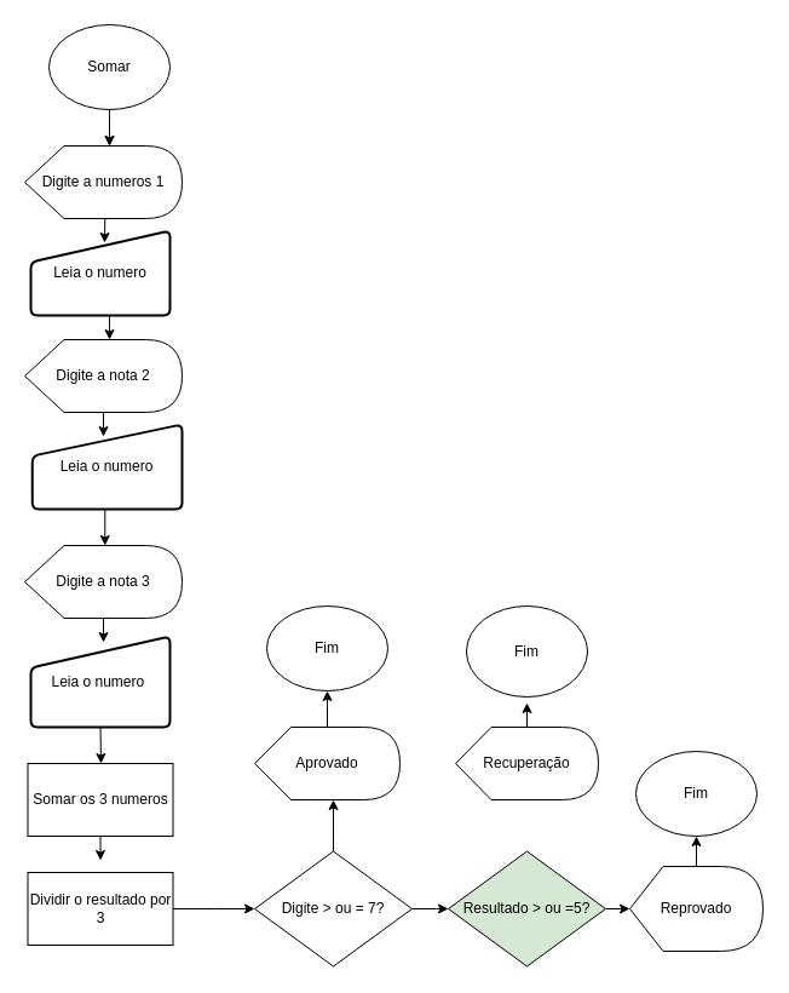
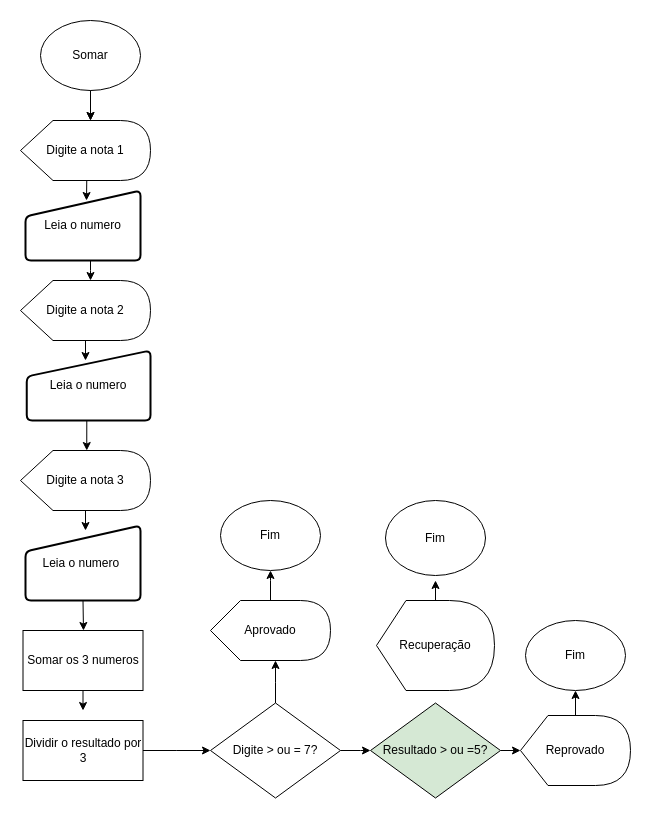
  <mxCell id="0" />
  <mxCell id="1" parent="0" />
  <mxCell id="2" style="edgeStyle=orthogonalEdgeStyle;rounded=0;orthogonalLoop=1;jettySize=auto;html=1;" edge="1" parent="1" source="3"><mxGeometry relative="1" as="geometry"><mxPoint x="90" y="120" as="targetPoint" /></mxGeometry></mxCell>
  <mxCell id="3" value="Somar&lt;br&gt;" style="ellipse;whiteSpace=wrap;html=1;" vertex="1" parent="1"><mxGeometry x="40" y="20" width="100" height="70" as="geometry" /></mxCell>
  <mxCell id="4" style="edgeStyle=orthogonalEdgeStyle;rounded=0;orthogonalLoop=1;jettySize=auto;html=1;exitX=0;exitY=0;exitDx=66.25;exitDy=60;exitPerimeter=0;" edge="1" parent="1" source="5"><mxGeometry relative="1" as="geometry"><mxPoint x="86" y="200" as="targetPoint" /></mxGeometry></mxCell>
- <mxCell id="5" value="Digite a numeros 1" style="shape=display;whiteSpace=wrap;html=1;" vertex="1" parent="1"><mxGeometry x="20" y="120" width="130" height="60" as="geometry" /></mxCell>
+ <mxCell id="5" value="Digite a nota 1" style="shape=display;whiteSpace=wrap;html=1;" vertex="1" parent="1"><mxGeometry x="20" y="120" width="130" height="60" as="geometry" /></mxCell>
  <mxCell id="6" style="edgeStyle=orthogonalEdgeStyle;rounded=0;orthogonalLoop=1;jettySize=auto;html=1;exitX=0.5;exitY=1;exitDx=0;exitDy=0;" edge="1" parent="1"><mxGeometry relative="1" as="geometry"><mxPoint x="90" y="280" as="targetPoint" /><mxPoint x="90" y="260" as="sourcePoint" /><Array as="points"><mxPoint x="90" y="270" /><mxPoint x="90" y="270" /></Array></mxGeometry></mxCell>
  <mxCell id="7" style="edgeStyle=orthogonalEdgeStyle;rounded=0;orthogonalLoop=1;jettySize=auto;html=1;" edge="1" parent="1" source="8"><mxGeometry relative="1" as="geometry"><mxPoint x="85" y="360" as="targetPoint" /></mxGeometry></mxCell>
  <mxCell id="8" value="Digite a nota 2" style="shape=display;whiteSpace=wrap;html=1;" vertex="1" parent="1"><mxGeometry x="20" y="280" width="130" height="60" as="geometry" /></mxCell>
  <mxCell id="9" style="edgeStyle=orthogonalEdgeStyle;rounded=0;orthogonalLoop=1;jettySize=auto;html=1;entryX=0;entryY=0;entryDx=66.25;entryDy=0;entryPerimeter=0;" edge="1" parent="1" target="11"><mxGeometry relative="1" as="geometry"><mxPoint x="90" y="440" as="targetPoint" /><mxPoint x="90" y="420" as="sourcePoint" /></mxGeometry></mxCell>
  <mxCell id="10" style="edgeStyle=orthogonalEdgeStyle;rounded=0;orthogonalLoop=1;jettySize=auto;html=1;" edge="1" parent="1" source="11"><mxGeometry relative="1" as="geometry"><mxPoint x="85" y="530" as="targetPoint" /></mxGeometry></mxCell>
  <mxCell id="11" value="Digite a nota 3" style="shape=display;whiteSpace=wrap;html=1;" vertex="1" parent="1"><mxGeometry x="20" y="450" width="130" height="60" as="geometry" /></mxCell>
  <mxCell id="12" style="edgeStyle=orthogonalEdgeStyle;rounded=0;orthogonalLoop=1;jettySize=auto;html=1;" edge="1" parent="1"><mxGeometry relative="1" as="geometry"><mxPoint x="90" y="120" as="targetPoint" /><mxPoint x="90" y="90" as="sourcePoint" /></mxGeometry></mxCell>
  <mxCell id="13" value="Leia o numero" style="html=1;strokeWidth=2;shape=manualInput;whiteSpace=wrap;rounded=1;size=26;arcSize=11;" vertex="1" parent="1"><mxGeometry x="25" y="190" width="115" height="70" as="geometry" /></mxCell>
  <mxCell id="14" value="Leia o numero" style="html=1;strokeWidth=2;shape=manualInput;whiteSpace=wrap;rounded=1;size=26;arcSize=11;" vertex="1" parent="1"><mxGeometry x="26.25" y="350" width="123.75" height="70" as="geometry" /></mxCell>
  <mxCell id="15" style="edgeStyle=orthogonalEdgeStyle;rounded=0;orthogonalLoop=1;jettySize=auto;html=1;exitX=0.5;exitY=1;exitDx=0;exitDy=0;" edge="1" parent="1" source="16"><mxGeometry relative="1" as="geometry"><mxPoint x="83" y="630" as="targetPoint" /></mxGeometry></mxCell>
  <mxCell id="16" value="Leia o numero&amp;nbsp;" style="html=1;strokeWidth=2;shape=manualInput;whiteSpace=wrap;rounded=1;size=26;arcSize=11;" vertex="1" parent="1"><mxGeometry x="25" y="525" width="115" height="75" as="geometry" /></mxCell>
  <mxCell id="17" style="edgeStyle=orthogonalEdgeStyle;rounded=0;orthogonalLoop=1;jettySize=auto;html=1;" edge="1" parent="1" source="18"><mxGeometry relative="1" as="geometry"><mxPoint x="82.5" y="710" as="targetPoint" /></mxGeometry></mxCell>
  <mxCell id="18" value="Somar os 3 numeros" style="rounded=0;whiteSpace=wrap;html=1;" vertex="1" parent="1"><mxGeometry x="22.5" y="630" width="120" height="60" as="geometry" /></mxCell>
  <mxCell id="19" style="edgeStyle=orthogonalEdgeStyle;rounded=0;orthogonalLoop=1;jettySize=auto;html=1;" edge="1" parent="1" source="20"><mxGeometry relative="1" as="geometry"><mxPoint x="210" y="750" as="targetPoint" /></mxGeometry></mxCell>
  <mxCell id="20" value="Dividir o resultado por 3" style="rounded=0;whiteSpace=wrap;html=1;" vertex="1" parent="1"><mxGeometry x="22.5" y="720" width="120" height="60" as="geometry" /></mxCell>
  <mxCell id="21" style="edgeStyle=orthogonalEdgeStyle;rounded=0;orthogonalLoop=1;jettySize=auto;html=1;" edge="1" parent="1" source="23"><mxGeometry relative="1" as="geometry"><mxPoint x="275" y="660" as="targetPoint" /></mxGeometry></mxCell>
  <mxCell id="22" style="edgeStyle=orthogonalEdgeStyle;rounded=0;orthogonalLoop=1;jettySize=auto;html=1;" edge="1" parent="1" source="23"><mxGeometry relative="1" as="geometry"><mxPoint x="370" y="750" as="targetPoint" /></mxGeometry></mxCell>
  <mxCell id="23" value="Digite &amp;gt; ou = 7?" style="rhombus;whiteSpace=wrap;html=1;" vertex="1" parent="1"><mxGeometry x="210" y="702.5" width="130" height="95" as="geometry" /></mxCell>
  <mxCell id="24" style="edgeStyle=orthogonalEdgeStyle;rounded=0;orthogonalLoop=1;jettySize=auto;html=1;" edge="1" parent="1" source="25"><mxGeometry relative="1" as="geometry"><mxPoint x="270" y="570" as="targetPoint" /></mxGeometry></mxCell>
  <mxCell id="25" value="Aprovado" style="shape=display;whiteSpace=wrap;html=1;" vertex="1" parent="1"><mxGeometry x="210" y="600" width="120" height="60" as="geometry" /></mxCell>
  <mxCell id="26" style="edgeStyle=orthogonalEdgeStyle;rounded=0;orthogonalLoop=1;jettySize=auto;html=1;" edge="1" parent="1" source="27"><mxGeometry relative="1" as="geometry"><mxPoint x="520" y="750" as="targetPoint" /></mxGeometry></mxCell>
  <mxCell id="27" value="Resultado &amp;gt; ou =5?" style="rhombus;whiteSpace=wrap;html=1;fillColor=#d5e8d4;" vertex="1" parent="1"><mxGeometry x="370" y="702.5" width="130" height="95" as="geometry" /></mxCell>
  <mxCell id="28" style="edgeStyle=orthogonalEdgeStyle;rounded=0;orthogonalLoop=1;jettySize=auto;html=1;" edge="1" parent="1" source="29"><mxGeometry relative="1" as="geometry"><mxPoint x="435" y="580" as="targetPoint" /></mxGeometry></mxCell>
- <mxCell id="29" value="Recuperação" style="shape=display;whiteSpace=wrap;html=1;" vertex="1" parent="1"><mxGeometry x="376" y="600" width="118" height="60" as="geometry" /></mxCell>
+ <mxCell id="29" value="Recuperação" style="shape=display;whiteSpace=wrap;html=1;" vertex="1" parent="1"><mxGeometry x="376" y="600" width="118" height="90" as="geometry" /></mxCell>
  <mxCell id="30" value="" style="edgeStyle=orthogonalEdgeStyle;rounded=0;orthogonalLoop=1;jettySize=auto;html=1;" edge="1" parent="1" source="31" target="34"><mxGeometry relative="1" as="geometry" /></mxCell>
  <mxCell id="31" value="Reprovado" style="shape=display;whiteSpace=wrap;html=1;" vertex="1" parent="1"><mxGeometry x="520" y="715" width="110" height="70" as="geometry" /></mxCell>
  <mxCell id="32" value="Fim" style="ellipse;whiteSpace=wrap;html=1;" vertex="1" parent="1"><mxGeometry x="220" y="500" width="100" height="70" as="geometry" /></mxCell>
  <mxCell id="33" value="Fim" style="ellipse;whiteSpace=wrap;html=1;" vertex="1" parent="1"><mxGeometry x="385" y="500" width="100" height="75" as="geometry" /></mxCell>
  <mxCell id="34" value="Fim" style="ellipse;whiteSpace=wrap;html=1;" vertex="1" parent="1"><mxGeometry x="525" y="620" width="100" height="70" as="geometry" /></mxCell>
